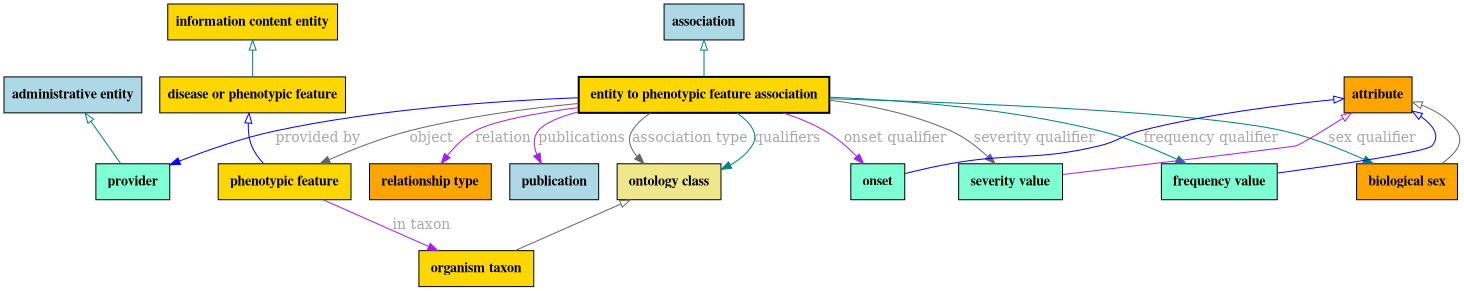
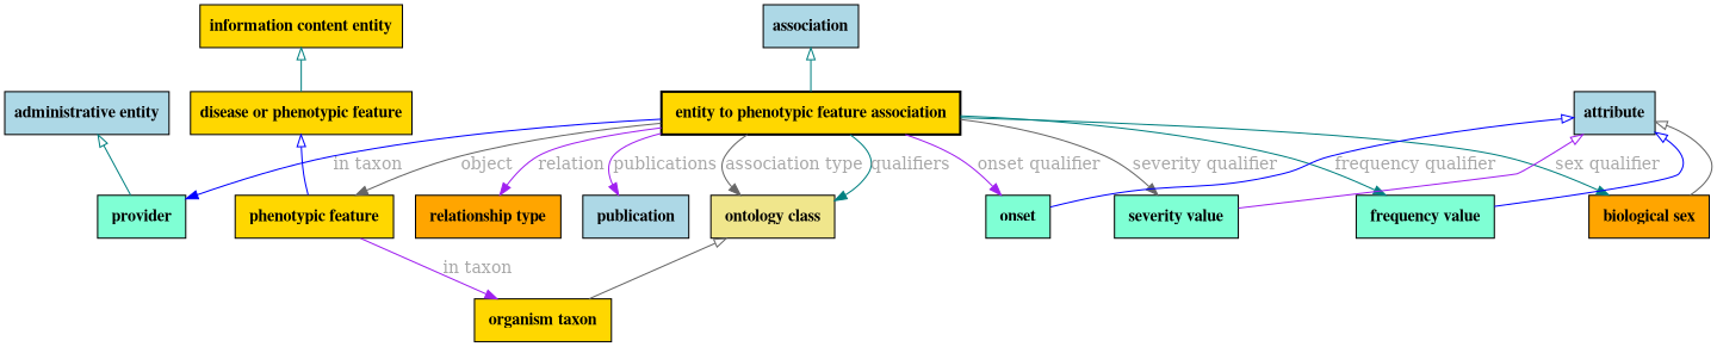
  digraph {
    fontsize=32
    penwidth=5
    node [color=black fillcolor=gold fontname="times bold" shape=rectangle style="solid,filled"]
    edge [color=teal fontcolor=darkgray]
    n1 [label=" entity to phenotypic feature association " style="bold,filled"]
    n2 [fillcolor=aquamarine label=" provider "]
    n3 [fillcolor=lightblue label=" publication "]
    n4 [fillcolor=khaki label=" ontology class "]
    n5 [label=" phenotypic feature "]
    n6 [fillcolor=orange label=" relationship type "]
    n7 [fillcolor=orange label=" biological sex "]
    n8 [fillcolor=aquamarine label=" onset "]
    n9 [fillcolor=aquamarine label=" severity value "]
    n10 [fillcolor=aquamarine label=" frequency value "]
    n11 [label=" organism taxon "]
    association [fillcolor=lightblue style=filled]
    "administrative entity" [fillcolor=lightblue style=filled]
    "information content entity" [style=filled]
    "disease or phenotypic feature" [style=filled]
-   attribute [fillcolor=orange style=filled]
-   n1 -> n2 [color=blue label="provided by"]
+   attribute [fillcolor=lightblue style=filled]
+   n1 -> n2 [color=blue label="in taxon"]
    n1 -> n3 [color=purple label=publications]
    n1 -> n4 [label=qualifiers]
    n1 -> n4 [color=gray40 label="association type"]
    n1 -> n5 [color=gray40 label=object]
    n1 -> n6 [color=purple label=relation]
    n1 -> n7 [label="sex qualifier"]
    n1 -> n8 [color=purple label="onset qualifier"]
    n1 -> n9 [color=gray40 label="severity qualifier"]
    n1 -> n10 [label="frequency qualifier"]
    n4 -> n11 [arrowtail=onormal color=gray40 dir=back]
    n5 -> n11 [color=purple label="in taxon"]
    association -> n1 [arrowtail=onormal dir=back]
    "administrative entity" -> n2 [arrowtail=onormal dir=back]
    "information content entity" -> "disease or phenotypic feature" [arrowtail=onormal dir=back]
    "disease or phenotypic feature" -> n5 [arrowtail=onormal color=blue dir=back]
    attribute -> n7 [arrowtail=onormal color=gray40 dir=back]
    attribute -> n8 [arrowtail=onormal color=blue dir=back]
    attribute -> n9 [arrowtail=onormal color=purple dir=back]
    attribute -> n10 [arrowtail=onormal color=blue dir=back]
  }
